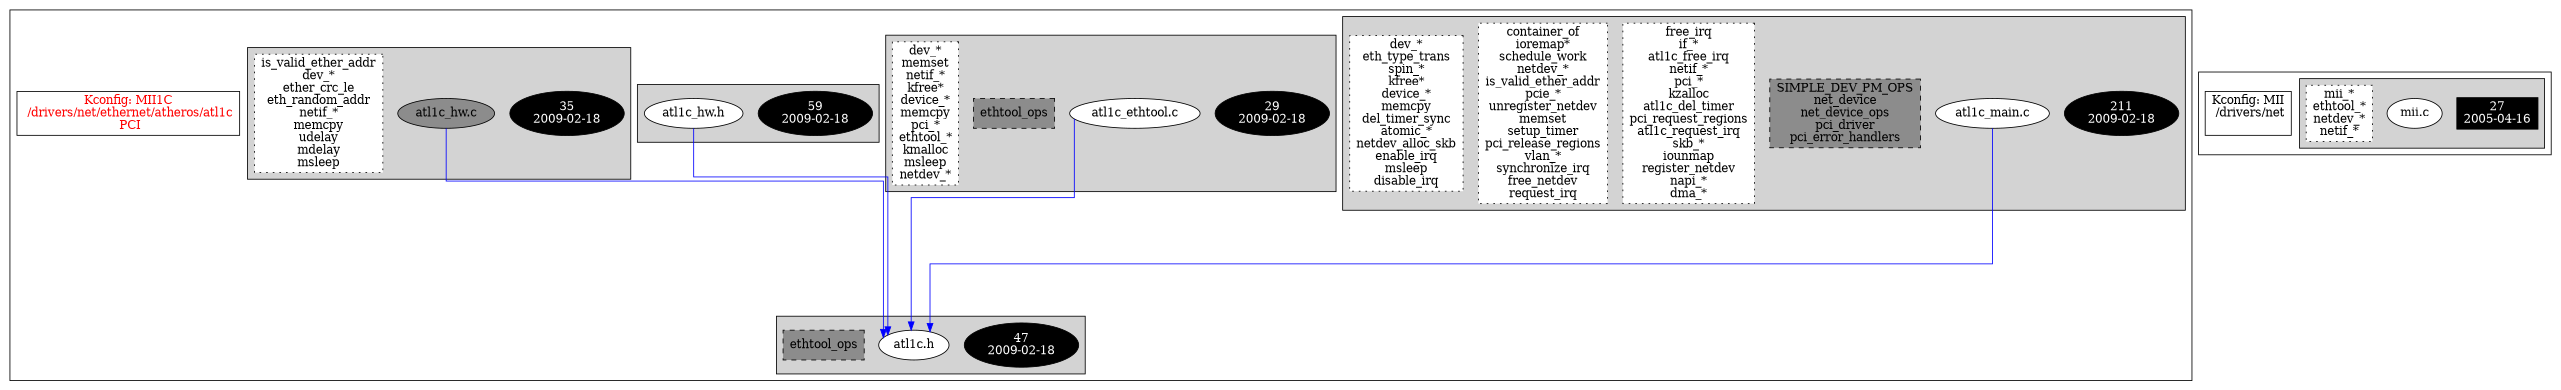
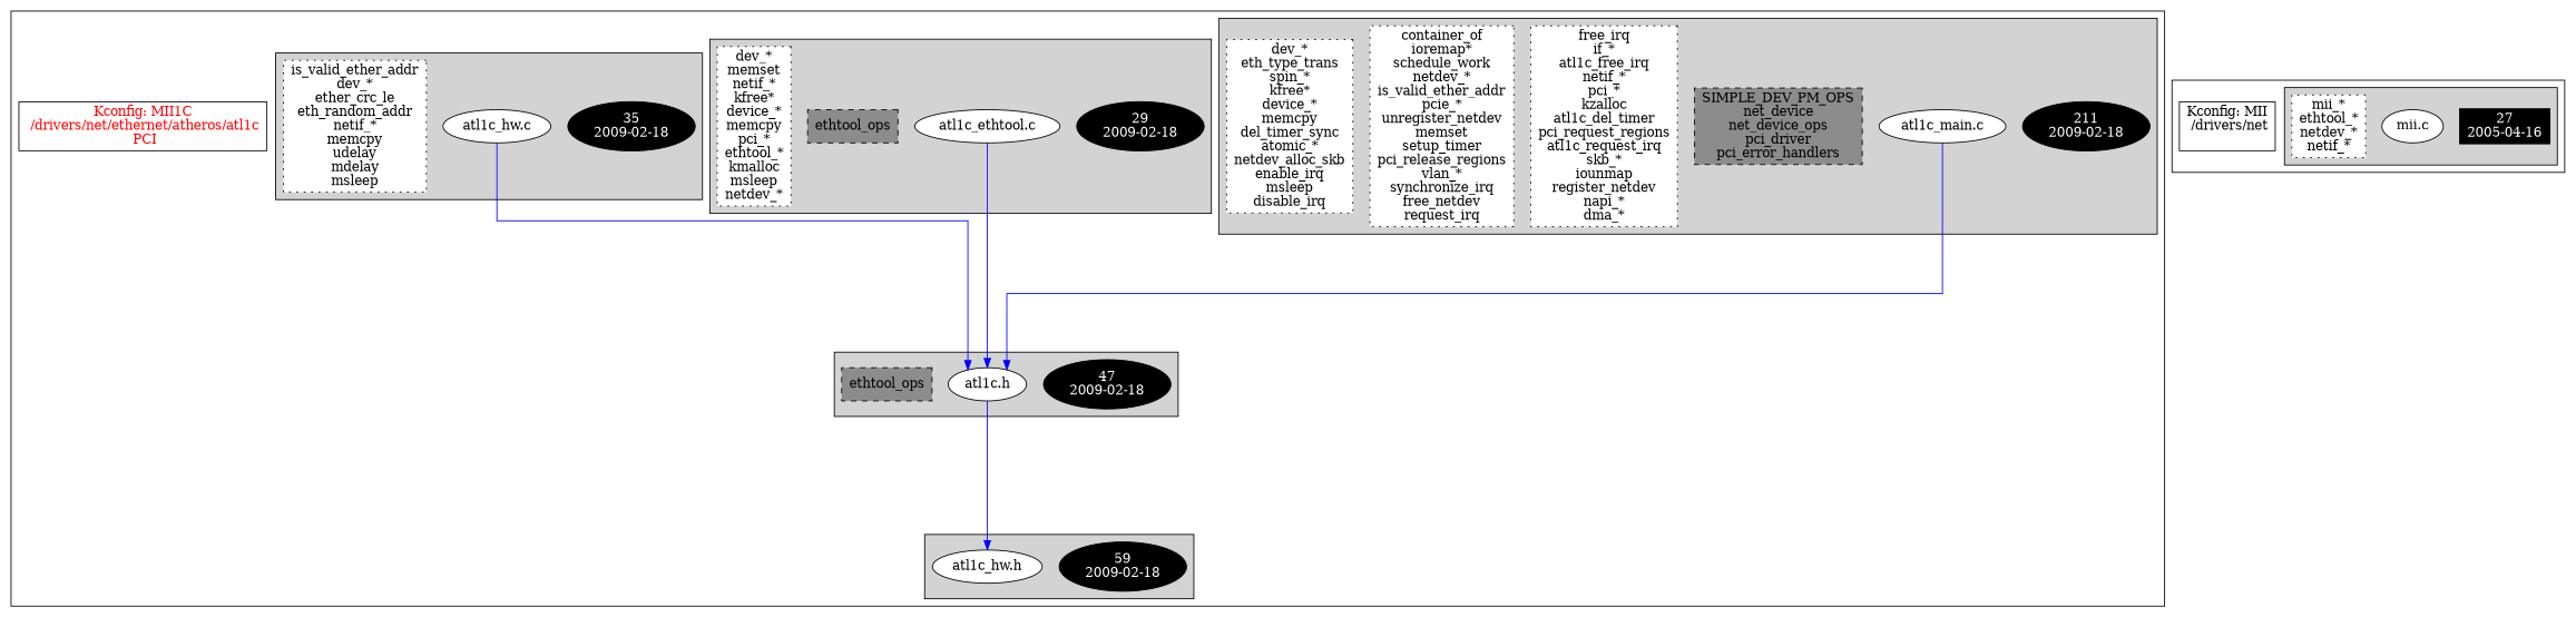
  digraph {
    ranksep=2
    splines=ortho
    node [fillcolor=white fontcolor=black style=filled shape=box]
    edge [color=blue]
    n1 [fillcolor=black fontcolor=white label="211\n2009-02-18" shape=""]
    n2 [label="atl1c_main.c\n" shape=""]
    n3 [fillcolor=grey55 label="SIMPLE_DEV_PM_OPS\nnet_device\nnet_device_ops\npci_driver\npci_error_handlers\n" style="filled,dashed"]
    n4 [label="free_irq\nif_*\natl1c_free_irq\nnetif_*\npci_*\nkzalloc\natl1c_del_timer\npci_request_regions\natl1c_request_irq\nskb_*\niounmap\nregister_netdev\nnapi_*\ndma_*\n" style="filled,dotted"]
    n5 [label="container_of\nioremap*\nschedule_work\nnetdev_*\nis_valid_ether_addr\npcie_*\nunregister_netdev\nmemset\nsetup_timer\npci_release_regions\nvlan_*\nsynchronize_irq\nfree_netdev\nrequest_irq\n" style="filled,dotted"]
    n6 [label="dev_*\neth_type_trans\nspin_*\nkfree*\ndevice_*\nmemcpy\ndel_timer_sync\natomic_*\nnetdev_alloc_skb\nenable_irq\nmsleep\ndisable_irq\n" style="filled,dotted"]
    n7 [fillcolor=black fontcolor=white label="29\n2009-02-18" shape=""]
    n8 [label="atl1c_ethtool.c\n" shape=""]
    n9 [fillcolor=grey55 label="ethtool_ops\n" style="filled,dashed"]
    n10 [label="dev_*\nmemset\nnetif_*\nkfree*\ndevice_*\nmemcpy\npci_*\nethtool_*\nkmalloc\nmsleep\nnetdev_*\n" style="filled,dotted"]
    n11 [fillcolor=black fontcolor=white label="59\n2009-02-18" shape=""]
    n12 [label="atl1c_hw.h\n" shape=""]
    n13 [fillcolor=black fontcolor=white label="35\n2009-02-18" shape=""]
-   n14 [fillcolor=grey55 label="atl1c_hw.c\n" shape=""]
+   n14 [label="atl1c_hw.c\n" shape=""]
    n15 [label="is_valid_ether_addr\ndev_*\nether_crc_le\neth_random_addr\nnetif_*\nmemcpy\nudelay\nmdelay\nmsleep\n" style="filled,dotted"]
    n16 [fillcolor=black fontcolor=white label="47\n2009-02-18" shape=""]
    n17 [label="atl1c.h\n" shape=""]
    n18 [fillcolor=grey55 label="ethtool_ops\n" style="filled,dashed"]
    n19 [fontcolor=red label="Kconfig: MII1C\n /drivers/net/ethernet/atheros/atl1c\n  PCI " fillcolor="" style=""]
    n20 [fillcolor=black fontcolor=white label="27\n2005-04-16"]
    n21 [label="mii.c\n" shape=""]
    n22 [label="mii_*\nethtool_*\nnetdev_*\nnetif_*\n" style="filled,dotted"]
    n23 [label="Kconfig: MII\n /drivers/net\n " fillcolor="" fontcolor="" style=""]
    subgraph cluster_1 {
      n19
      subgraph cluster_2 {
        style=filled
        n1
        n2
        n3
        n4
        n5
        n6
      }
      subgraph cluster_3 {
        style=filled
        n7
        n8
        n9
        n10
      }
      subgraph cluster_4 {
        style=filled
        n11
        n12
      }
      subgraph cluster_5 {
        style=filled
        n13
        n14
        n15
      }
      subgraph cluster_6 {
        style=filled
        n16
        n17
        n18
      }
    }
    subgraph cluster_7 {
      n23
      subgraph cluster_8 {
        style=filled
        n20
        n21
        n22
      }
    }
    n2 -> n17
    n8 -> n17
    n14 -> n17
-   n12 -> n17
+   n17 -> n12
  }
